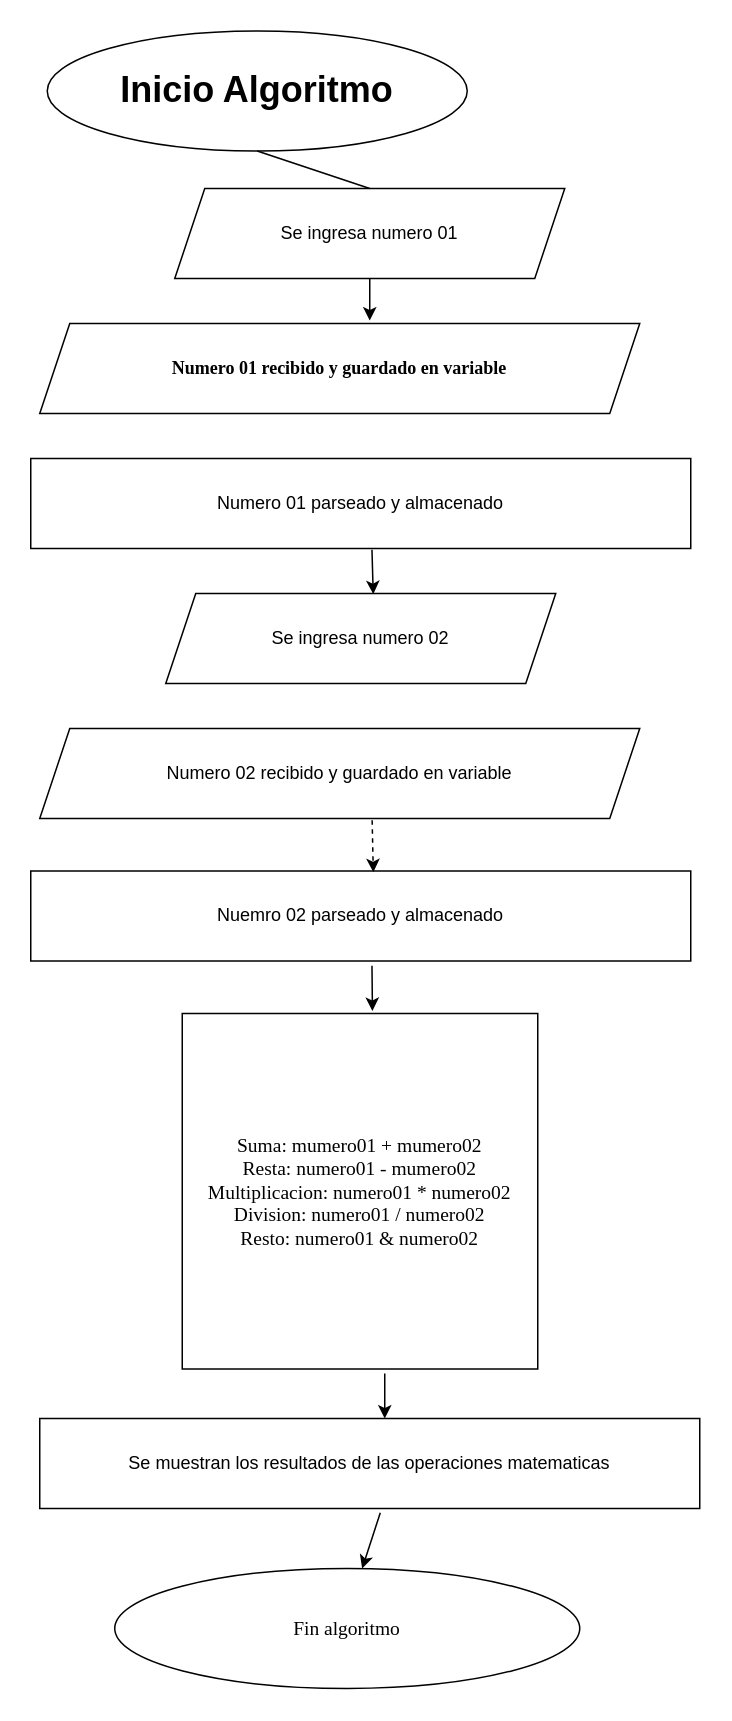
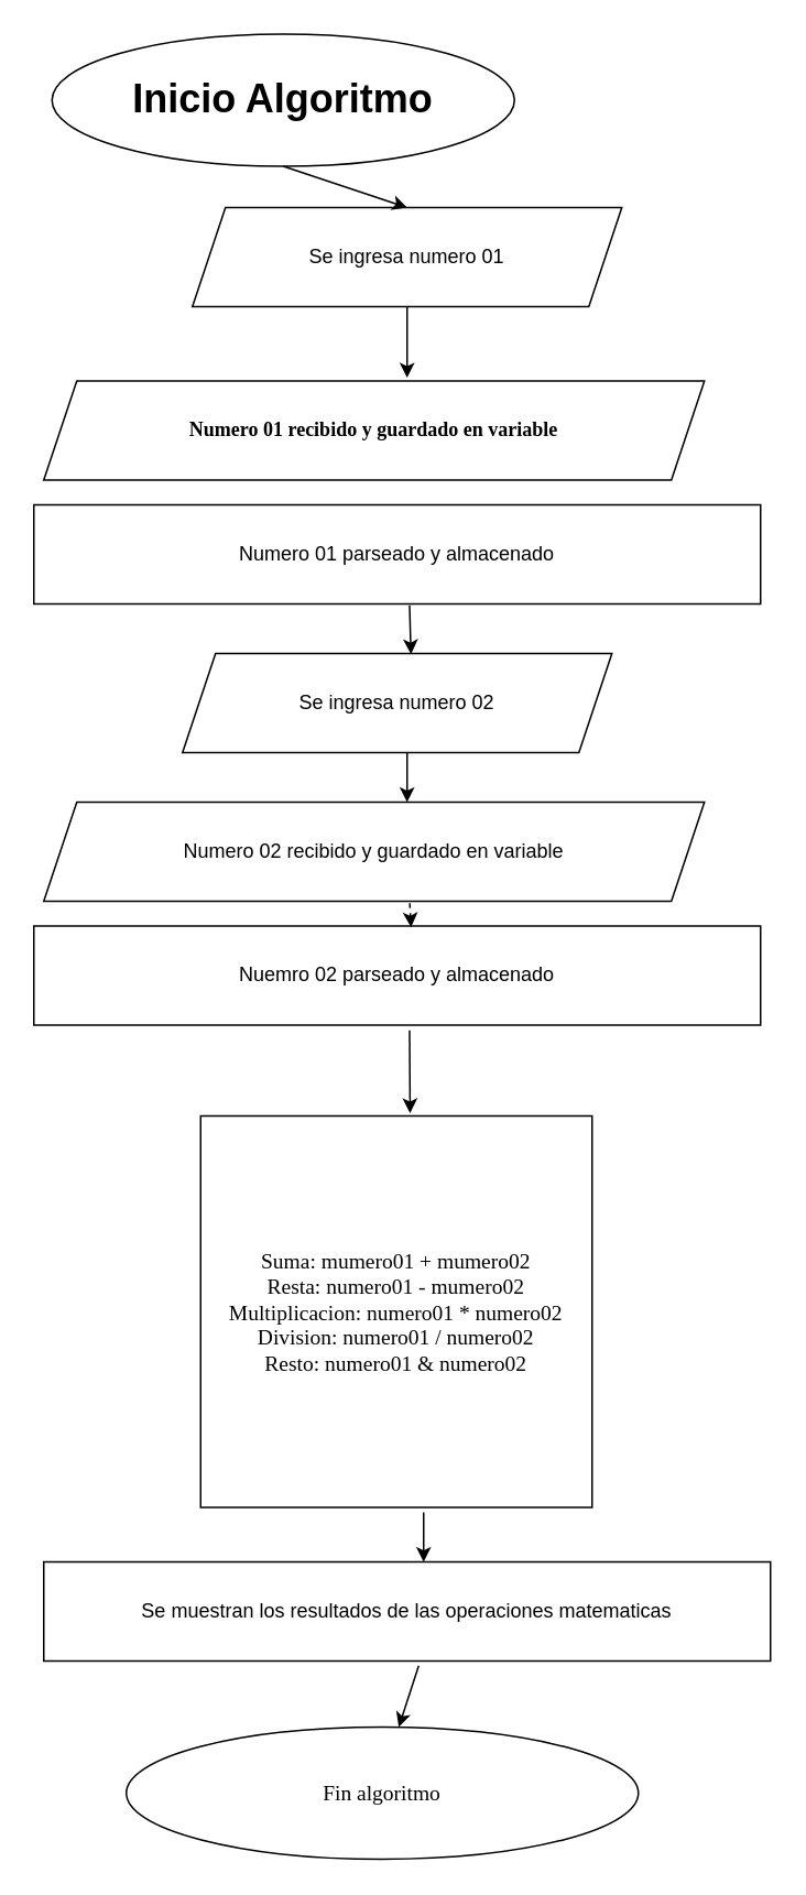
  <mxCell id="0" />
  <mxCell id="1" parent="0" />
  <mxCell id="2" value="&lt;h1&gt;Inicio Algoritmo&lt;/h1&gt;" style="ellipse;whiteSpace=wrap;html=1;" parent="1" vertex="1"><mxGeometry x="31" y="20" width="280" height="80" as="geometry" /></mxCell>
  <mxCell id="3" value="Se ingresa numero 01" style="shape=parallelogram;perimeter=parallelogramPerimeter;whiteSpace=wrap;html=1;fixedSize=1;" parent="1" vertex="1"><mxGeometry x="116" y="125" width="260" height="60" as="geometry" /></mxCell>
  <mxCell id="4" value="Numero 01 parseado y almacenado" style="rounded=0;whiteSpace=wrap;html=1;" parent="1" vertex="1"><mxGeometry x="20" y="305" width="440" height="60" as="geometry" /></mxCell>
- <mxCell id="5" value="Numero 01 recibido y guardado en variable" style="shape=parallelogram;perimeter=parallelogramPerimeter;whiteSpace=wrap;html=1;fixedSize=1;fontStyle=1;fontFamily=Comic Sans MS;" parent="1" vertex="1"><mxGeometry x="26" y="215" width="400" height="60" as="geometry" /></mxCell>
+ <mxCell id="5" value="Numero 01 recibido y guardado en variable" style="shape=parallelogram;perimeter=parallelogramPerimeter;whiteSpace=wrap;html=1;fixedSize=1;fontStyle=1;fontFamily=Comic Sans MS;" parent="1" vertex="1"><mxGeometry x="26" y="230" width="400" height="60" as="geometry" /></mxCell>
  <mxCell id="6" value="Numero 02 recibido y guardado en variable" style="shape=parallelogram;perimeter=parallelogramPerimeter;whiteSpace=wrap;html=1;fixedSize=1;" parent="1" vertex="1"><mxGeometry x="26" y="485" width="400" height="60" as="geometry" /></mxCell>
  <mxCell id="7" value="Se ingresa numero 02" style="shape=parallelogram;perimeter=parallelogramPerimeter;whiteSpace=wrap;html=1;fixedSize=1;" parent="1" vertex="1"><mxGeometry x="110" y="395" width="260" height="60" as="geometry" /></mxCell>
- <mxCell id="8" value="Nuemro 02 parseado y almacenado" style="rounded=0;whiteSpace=wrap;html=1;" parent="1" vertex="1"><mxGeometry x="20" y="580" width="440" height="60" as="geometry" /></mxCell>
- <mxCell id="9" value="" style="endArrow=none;html=1;fontFamily=Comic Sans MS;fontSize=13;exitX=0.5;exitY=1;exitDx=0;exitDy=0;entryX=0.5;entryY=0;entryDx=0;entryDy=0;" parent="1" source="2" target="3" edge="1"><mxGeometry width="50" height="50" relative="1" as="geometry"><mxPoint x="206" y="225" as="sourcePoint" /><mxPoint x="256" y="175" as="targetPoint" /></mxGeometry></mxCell>
+ <mxCell id="8" value="Nuemro 02 parseado y almacenado" style="rounded=0;whiteSpace=wrap;html=1;" parent="1" vertex="1"><mxGeometry x="20" y="560" width="440" height="60" as="geometry" /></mxCell>
+ <mxCell id="9" value="" style="endArrow=classic;html=1;fontFamily=Comic Sans MS;fontSize=13;exitX=0.5;exitY=1;exitDx=0;exitDy=0;entryX=0.5;entryY=0;entryDx=0;entryDy=0;" parent="1" source="2" target="3" edge="1"><mxGeometry width="50" height="50" relative="1" as="geometry"><mxPoint x="206" y="225" as="sourcePoint" /><mxPoint x="256" y="175" as="targetPoint" /></mxGeometry></mxCell>
  <mxCell id="10" value="" style="endArrow=classic;html=1;fontFamily=Comic Sans MS;fontSize=13;entryX=0.55;entryY=-0.033;entryDx=0;entryDy=0;entryPerimeter=0;exitX=0.5;exitY=1;exitDx=0;exitDy=0;" parent="1" source="3" target="5" edge="1"><mxGeometry width="50" height="50" relative="1" as="geometry"><mxPoint x="196" y="205" as="sourcePoint" /><mxPoint x="256" y="175" as="targetPoint" /></mxGeometry></mxCell>
  <mxCell id="11" value="" style="endArrow=classic;html=1;fontFamily=Comic Sans MS;fontSize=13;exitX=0.517;exitY=1.013;exitDx=0;exitDy=0;exitPerimeter=0;entryX=0.532;entryY=0.007;entryDx=0;entryDy=0;entryPerimeter=0;" parent="1" source="4" target="7" edge="1"><mxGeometry width="50" height="50" relative="1" as="geometry"><mxPoint x="206" y="545" as="sourcePoint" /><mxPoint x="256" y="495" as="targetPoint" /></mxGeometry></mxCell>
+ <mxCell id="12" value="" style="endArrow=classic;html=1;fontFamily=Comic Sans MS;fontSize=13;exitX=0.523;exitY=1;exitDx=0;exitDy=0;exitPerimeter=0;entryX=0.55;entryY=0;entryDx=0;entryDy=0;entryPerimeter=0;" parent="1" source="7" target="6" edge="1"><mxGeometry width="50" height="50" relative="1" as="geometry"><mxPoint x="206" y="545" as="sourcePoint" /><mxPoint x="256" y="495" as="targetPoint" /></mxGeometry></mxCell>
  <mxCell id="13" value="" style="endArrow=classic;html=1;fontFamily=Comic Sans MS;fontSize=13;exitX=0.554;exitY=1.02;exitDx=0;exitDy=0;exitPerimeter=0;entryX=0.519;entryY=0.013;entryDx=0;entryDy=0;entryPerimeter=0;dashed=1;" parent="1" source="6" target="8" edge="1"><mxGeometry width="50" height="50" relative="1" as="geometry"><mxPoint x="206" y="705" as="sourcePoint" /><mxPoint x="256" y="655" as="targetPoint" /></mxGeometry></mxCell>
  <mxCell id="14" value="Suma: mumero01 + mumero02&lt;br&gt;Resta: numero01 - mumero02&lt;br&gt;Multiplicacion: numero01 * numero02&lt;br&gt;Division: numero01 / numero02&lt;br&gt;Resto: numero01 &amp;amp; numero02" style="whiteSpace=wrap;html=1;aspect=fixed;fontFamily=Comic Sans MS;fontSize=13;" parent="1" vertex="1"><mxGeometry x="121" y="675" width="237" height="237" as="geometry" /></mxCell>
  <mxCell id="15" value="" style="endArrow=classic;html=1;fontFamily=Comic Sans MS;fontSize=13;entryX=0.535;entryY=-0.007;entryDx=0;entryDy=0;entryPerimeter=0;exitX=0.517;exitY=1.053;exitDx=0;exitDy=0;exitPerimeter=0;" parent="1" source="8" target="14" edge="1"><mxGeometry width="50" height="50" relative="1" as="geometry"><mxPoint x="248" y="725" as="sourcePoint" /><mxPoint x="256" y="685" as="targetPoint" /></mxGeometry></mxCell>
  <mxCell id="16" value="Se muestran los resultados de las operaciones matematicas" style="rounded=0;whiteSpace=wrap;html=1;" parent="1" vertex="1"><mxGeometry x="26" y="945" width="440" height="60" as="geometry" /></mxCell>
  <mxCell id="17" value="Fin algoritmo" style="ellipse;whiteSpace=wrap;html=1;fontFamily=Comic Sans MS;fontSize=13;" parent="1" vertex="1"><mxGeometry x="76" y="1045" width="310" height="80" as="geometry" /></mxCell>
  <mxCell id="18" value="" style="endArrow=classic;html=1;fontFamily=Comic Sans MS;fontSize=13;" parent="1" edge="1"><mxGeometry width="50" height="50" relative="1" as="geometry"><mxPoint x="256" y="915" as="sourcePoint" /><mxPoint x="256" y="945" as="targetPoint" /></mxGeometry></mxCell>
  <mxCell id="19" value="" style="endArrow=classic;html=1;fontFamily=Comic Sans MS;fontSize=13;entryX=0.532;entryY=0;entryDx=0;entryDy=0;entryPerimeter=0;exitX=0.516;exitY=1.047;exitDx=0;exitDy=0;exitPerimeter=0;" parent="1" source="16" target="17" edge="1"><mxGeometry width="50" height="50" relative="1" as="geometry"><mxPoint x="206" y="1055" as="sourcePoint" /><mxPoint x="256" y="1005" as="targetPoint" /></mxGeometry></mxCell>
